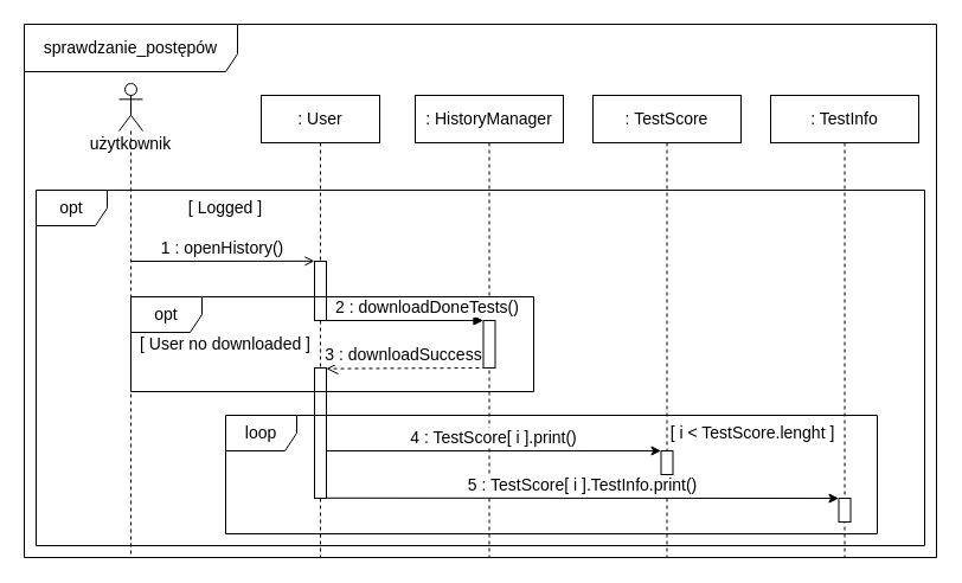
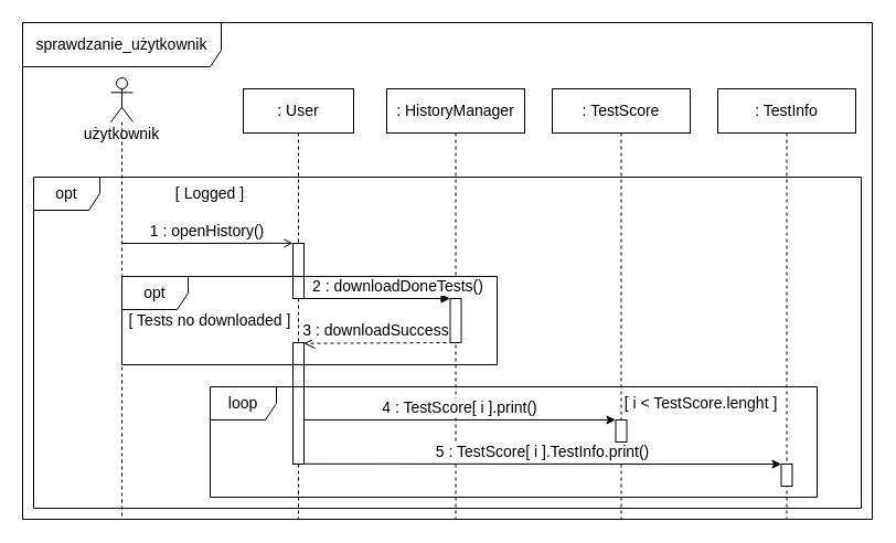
  <mxCell id="0" />
  <mxCell id="1" parent="0" />
  <mxCell id="2" value="&lt;font style=&quot;font-size: 14px&quot;&gt;użytkownik&lt;/font&gt;" style="shape=umlLifeline;participant=umlActor;perimeter=lifelinePerimeter;whiteSpace=wrap;html=1;container=1;collapsible=0;recursiveResize=0;verticalAlign=top;spacingTop=36;outlineConnect=0;" parent="1" vertex="1"><mxGeometry x="100" y="70" width="20" height="400" as="geometry" /></mxCell>
  <mxCell id="3" value=": User" style="shape=umlLifeline;perimeter=lifelinePerimeter;whiteSpace=wrap;html=1;container=1;collapsible=0;recursiveResize=0;outlineConnect=0;fontSize=14;" parent="1" vertex="1"><mxGeometry x="220" y="80" width="100" height="390" as="geometry" /></mxCell>
  <mxCell id="4" value="" style="html=1;points=[];perimeter=orthogonalPerimeter;fontSize=14;" parent="3" vertex="1"><mxGeometry x="45" y="230" width="10" height="110" as="geometry" /></mxCell>
  <mxCell id="5" value="opt" style="shape=umlFrame;whiteSpace=wrap;html=1;fontSize=14;" parent="1" vertex="1"><mxGeometry x="30" y="160" width="750" height="300" as="geometry" /></mxCell>
  <mxCell id="6" value="[ Logged ]" style="text;html=1;strokeColor=none;fillColor=none;align=center;verticalAlign=middle;whiteSpace=wrap;rounded=0;fontSize=14;" parent="1" vertex="1"><mxGeometry x="110" y="160" width="160" height="30" as="geometry" /></mxCell>
  <mxCell id="7" value=": HistoryManager" style="shape=umlLifeline;perimeter=lifelinePerimeter;whiteSpace=wrap;html=1;container=1;collapsible=0;recursiveResize=0;outlineConnect=0;fontSize=14;" parent="1" vertex="1"><mxGeometry x="350" y="80" width="125" height="390" as="geometry" /></mxCell>
  <mxCell id="8" value="2 : downloadDoneTests()" style="html=1;verticalAlign=bottom;endArrow=block;rounded=0;fontSize=14;endFill=1;" parent="7" target="9" edge="1"><mxGeometry x="0.283" width="80" relative="1" as="geometry"><mxPoint x="-75" y="190" as="sourcePoint" /><mxPoint x="5" y="190" as="targetPoint" /><mxPoint as="offset" /></mxGeometry></mxCell>
  <mxCell id="9" value="" style="html=1;points=[];perimeter=orthogonalPerimeter;fontSize=14;" parent="7" vertex="1"><mxGeometry x="57.5" y="190" width="10" height="40" as="geometry" /></mxCell>
  <mxCell id="10" value=": TestScore" style="shape=umlLifeline;perimeter=lifelinePerimeter;whiteSpace=wrap;html=1;container=1;collapsible=0;recursiveResize=0;outlineConnect=0;fontSize=14;" parent="1" vertex="1"><mxGeometry x="500" y="80" width="125" height="390" as="geometry" /></mxCell>
  <mxCell id="11" value="" style="html=1;points=[];perimeter=orthogonalPerimeter;fontSize=14;" parent="10" vertex="1"><mxGeometry x="57.5" y="300" width="10" height="20" as="geometry" /></mxCell>
  <mxCell id="12" value=": TestInfo" style="shape=umlLifeline;perimeter=lifelinePerimeter;whiteSpace=wrap;html=1;container=1;collapsible=0;recursiveResize=0;outlineConnect=0;fontSize=14;" parent="1" vertex="1"><mxGeometry x="650" y="80" width="125" height="390" as="geometry" /></mxCell>
  <mxCell id="13" value="" style="html=1;points=[];perimeter=orthogonalPerimeter;fontSize=14;" parent="12" vertex="1"><mxGeometry x="57.5" y="340" width="10" height="20" as="geometry" /></mxCell>
  <mxCell id="14" value="1 : openHistory()" style="html=1;verticalAlign=bottom;endArrow=open;rounded=0;fontSize=14;endFill=0;entryX=-0.006;entryY=-0.003;entryDx=0;entryDy=0;entryPerimeter=0;" parent="1" target="15" edge="1"><mxGeometry width="80" relative="1" as="geometry"><mxPoint x="110" y="220" as="sourcePoint" /><mxPoint x="190" y="230" as="targetPoint" /></mxGeometry></mxCell>
  <mxCell id="15" value="" style="html=1;points=[];perimeter=orthogonalPerimeter;fontSize=14;" parent="1" vertex="1"><mxGeometry x="265" y="220" width="10" height="50" as="geometry" /></mxCell>
  <mxCell id="16" value="3 : downloadSuccess" style="html=1;verticalAlign=bottom;endArrow=open;dashed=1;endSize=8;rounded=0;fontSize=14;entryX=0.988;entryY=0.006;entryDx=0;entryDy=0;entryPerimeter=0;" parent="1" target="4" edge="1"><mxGeometry x="0.036" relative="1" as="geometry"><mxPoint x="410" y="310" as="sourcePoint" /><mxPoint x="280" y="310" as="targetPoint" /><mxPoint as="offset" /></mxGeometry></mxCell>
  <mxCell id="17" value="4 : TestScore[ i ].print()" style="html=1;verticalAlign=bottom;endArrow=classic;rounded=0;fontSize=14;endFill=1;entryX=-0.001;entryY=-0.001;entryDx=0;entryDy=0;entryPerimeter=0;" parent="1" target="11" edge="1"><mxGeometry width="80" relative="1" as="geometry"><mxPoint x="275" y="380" as="sourcePoint" /><mxPoint x="560" y="380" as="targetPoint" /></mxGeometry></mxCell>
  <mxCell id="18" value="5 : TestScore[ i ].TestInfo.print()" style="html=1;verticalAlign=bottom;endArrow=classic;rounded=0;fontSize=14;endFill=1;entryX=0.001;entryY=0.002;entryDx=0;entryDy=0;entryPerimeter=0;exitX=0.995;exitY=0.998;exitDx=0;exitDy=0;exitPerimeter=0;" parent="1" source="4" target="13" edge="1"><mxGeometry width="80" relative="1" as="geometry"><mxPoint x="275" y="420" as="sourcePoint" /><mxPoint x="720" y="420" as="targetPoint" /></mxGeometry></mxCell>
  <mxCell id="19" value="loop" style="shape=umlFrame;whiteSpace=wrap;html=1;fontSize=14;" parent="1" vertex="1"><mxGeometry x="190" y="350" width="550" height="100" as="geometry" /></mxCell>
  <mxCell id="20" value="[ i &amp;lt; TestScore.lenght ]" style="text;html=1;strokeColor=none;fillColor=none;align=center;verticalAlign=middle;whiteSpace=wrap;rounded=0;fontSize=14;" parent="1" vertex="1"><mxGeometry x="560" y="350" width="150" height="30" as="geometry" /></mxCell>
- <mxCell id="21" value="sprawdzanie_postępów" style="shape=umlFrame;whiteSpace=wrap;html=1;fontSize=14;width=180;height=40;" parent="1" vertex="1"><mxGeometry x="20" y="20" width="770" height="450" as="geometry" /></mxCell>
+ <mxCell id="21" value="sprawdzanie_użytkownik" style="shape=umlFrame;whiteSpace=wrap;html=1;fontSize=14;width=180;height=40;" parent="1" vertex="1"><mxGeometry x="20" y="20" width="770" height="450" as="geometry" /></mxCell>
  <mxCell id="22" value="opt" style="shape=umlFrame;whiteSpace=wrap;html=1;fontSize=14;" parent="1" vertex="1"><mxGeometry x="110" y="250" width="340" height="80" as="geometry" /></mxCell>
- <mxCell id="23" value="[ User no downloaded ]" style="text;html=1;strokeColor=none;fillColor=none;align=center;verticalAlign=middle;whiteSpace=wrap;rounded=0;fontSize=14;" parent="1" vertex="1"><mxGeometry x="110" y="275" width="160" height="30" as="geometry" /></mxCell>
+ <mxCell id="23" value="[ Tests no downloaded ]" style="text;html=1;strokeColor=none;fillColor=none;align=center;verticalAlign=middle;whiteSpace=wrap;rounded=0;fontSize=14;" parent="1" vertex="1"><mxGeometry x="110" y="275" width="160" height="30" as="geometry" /></mxCell>
